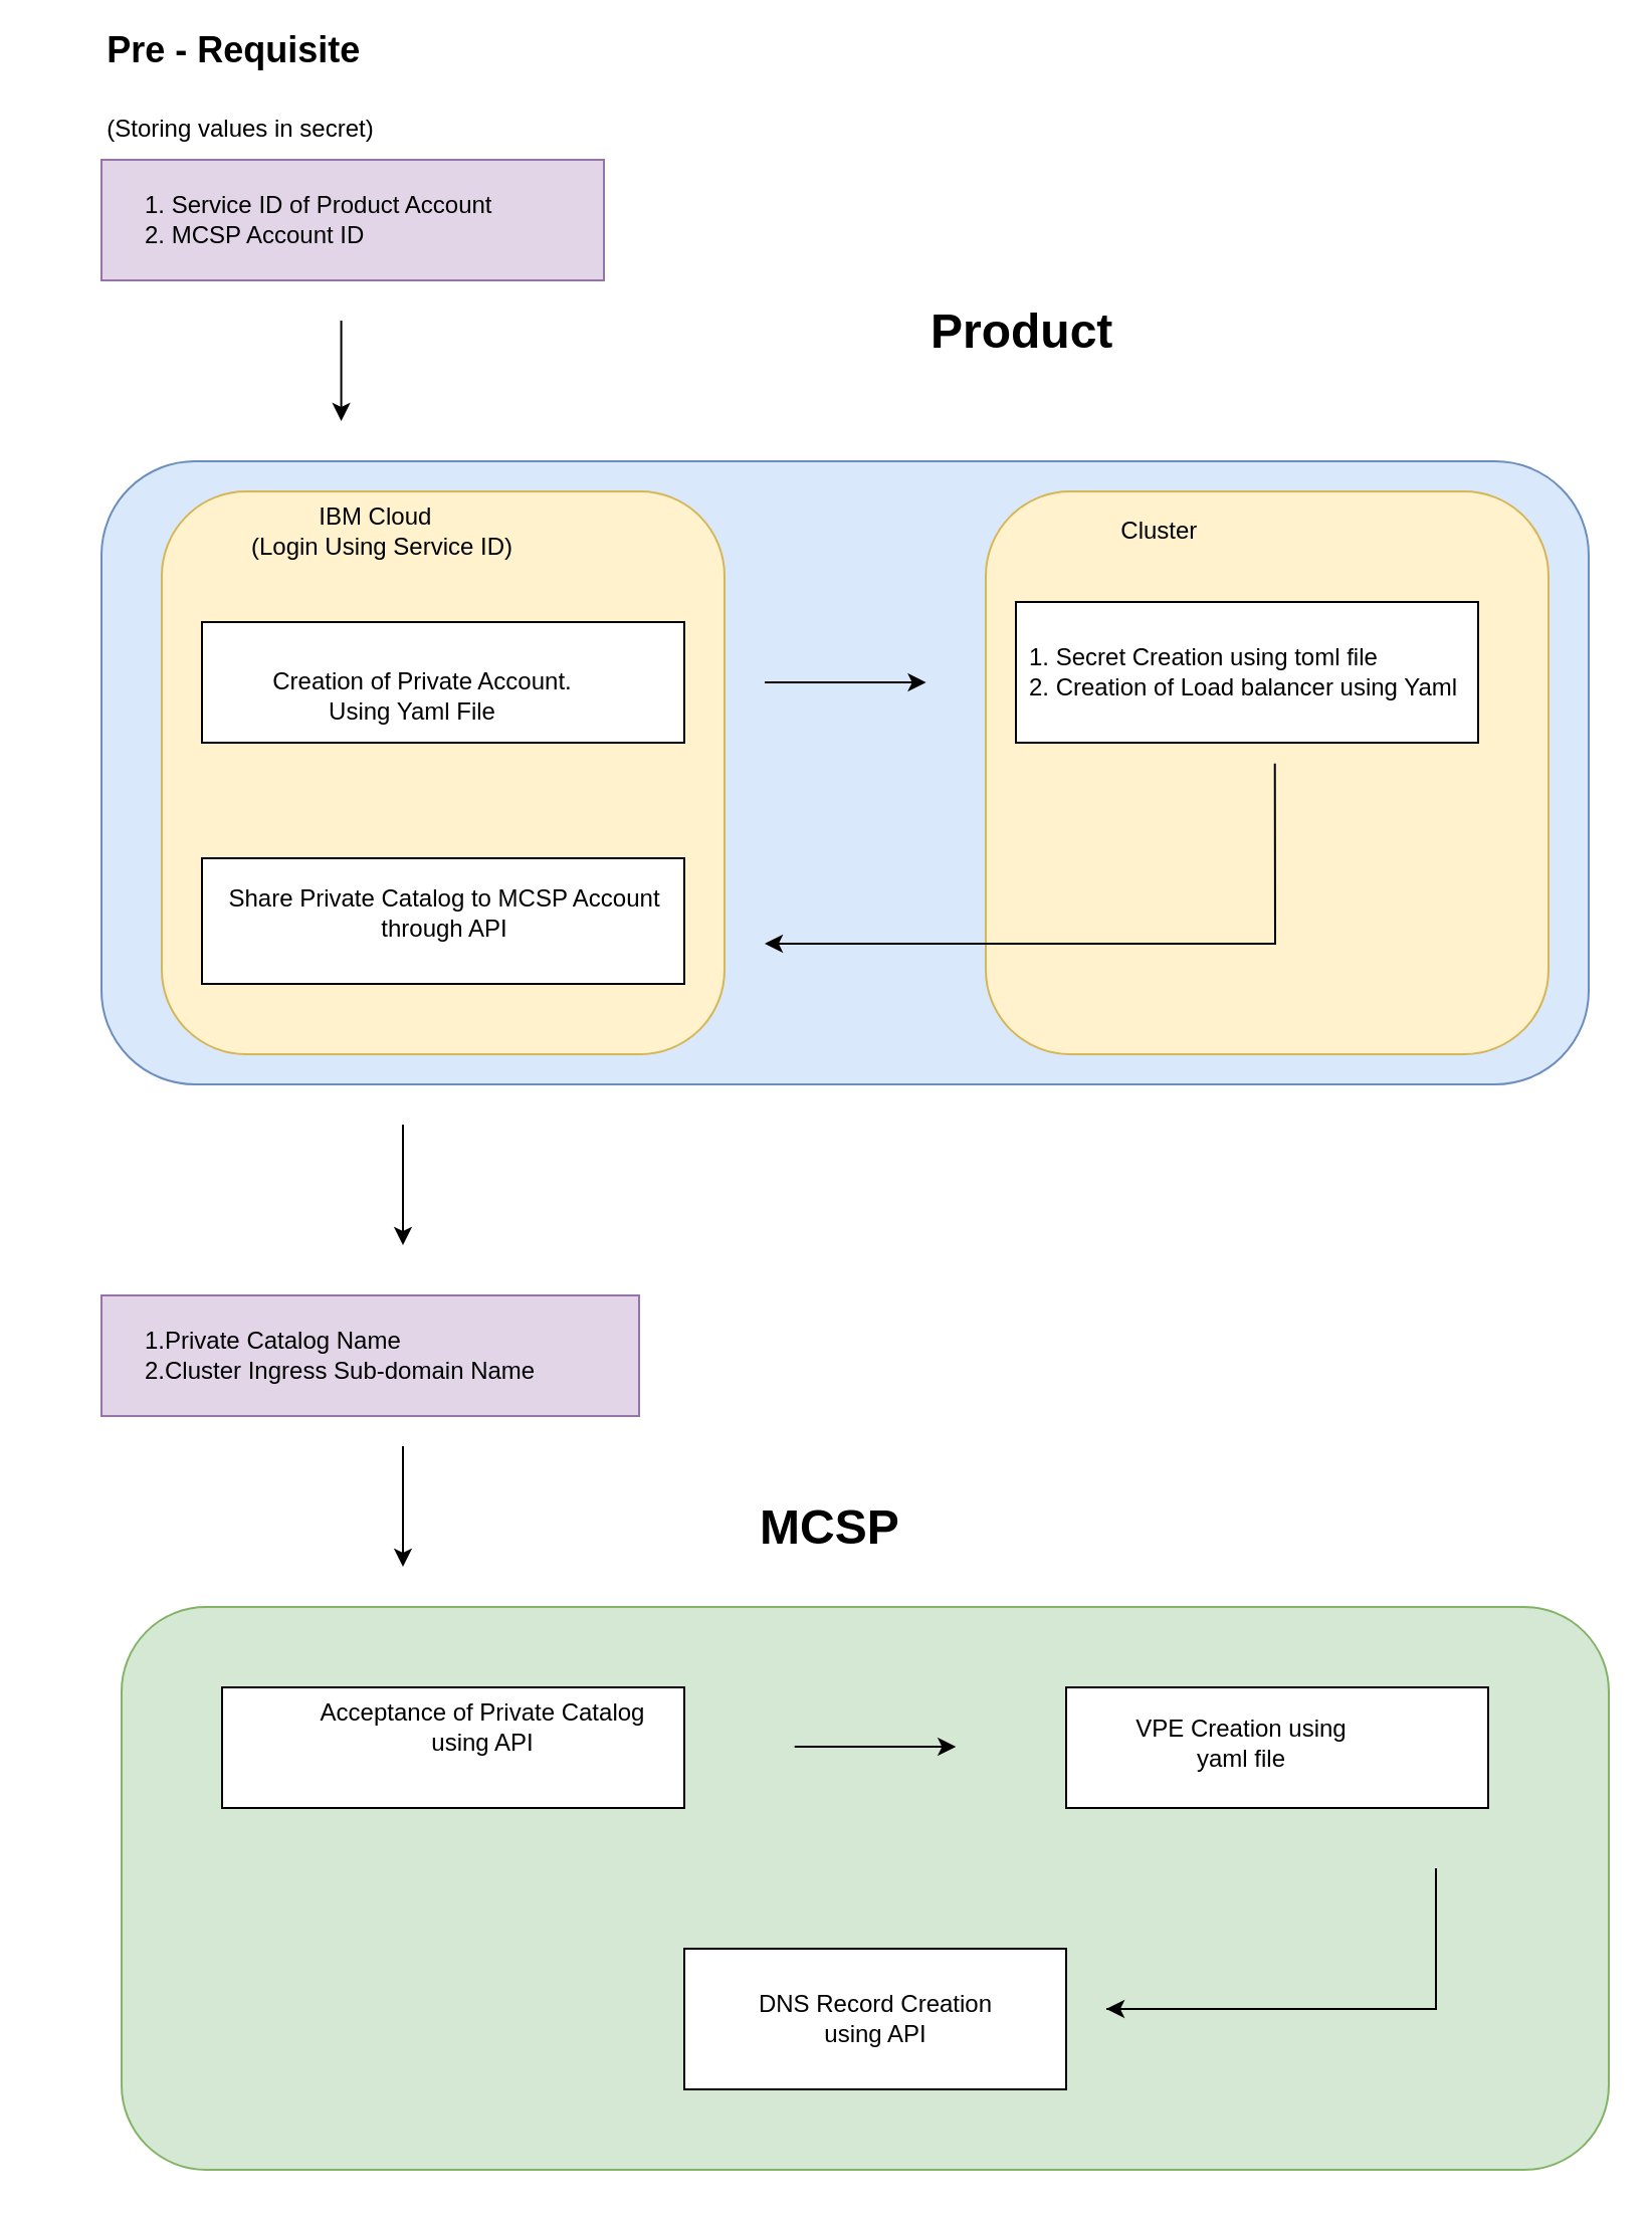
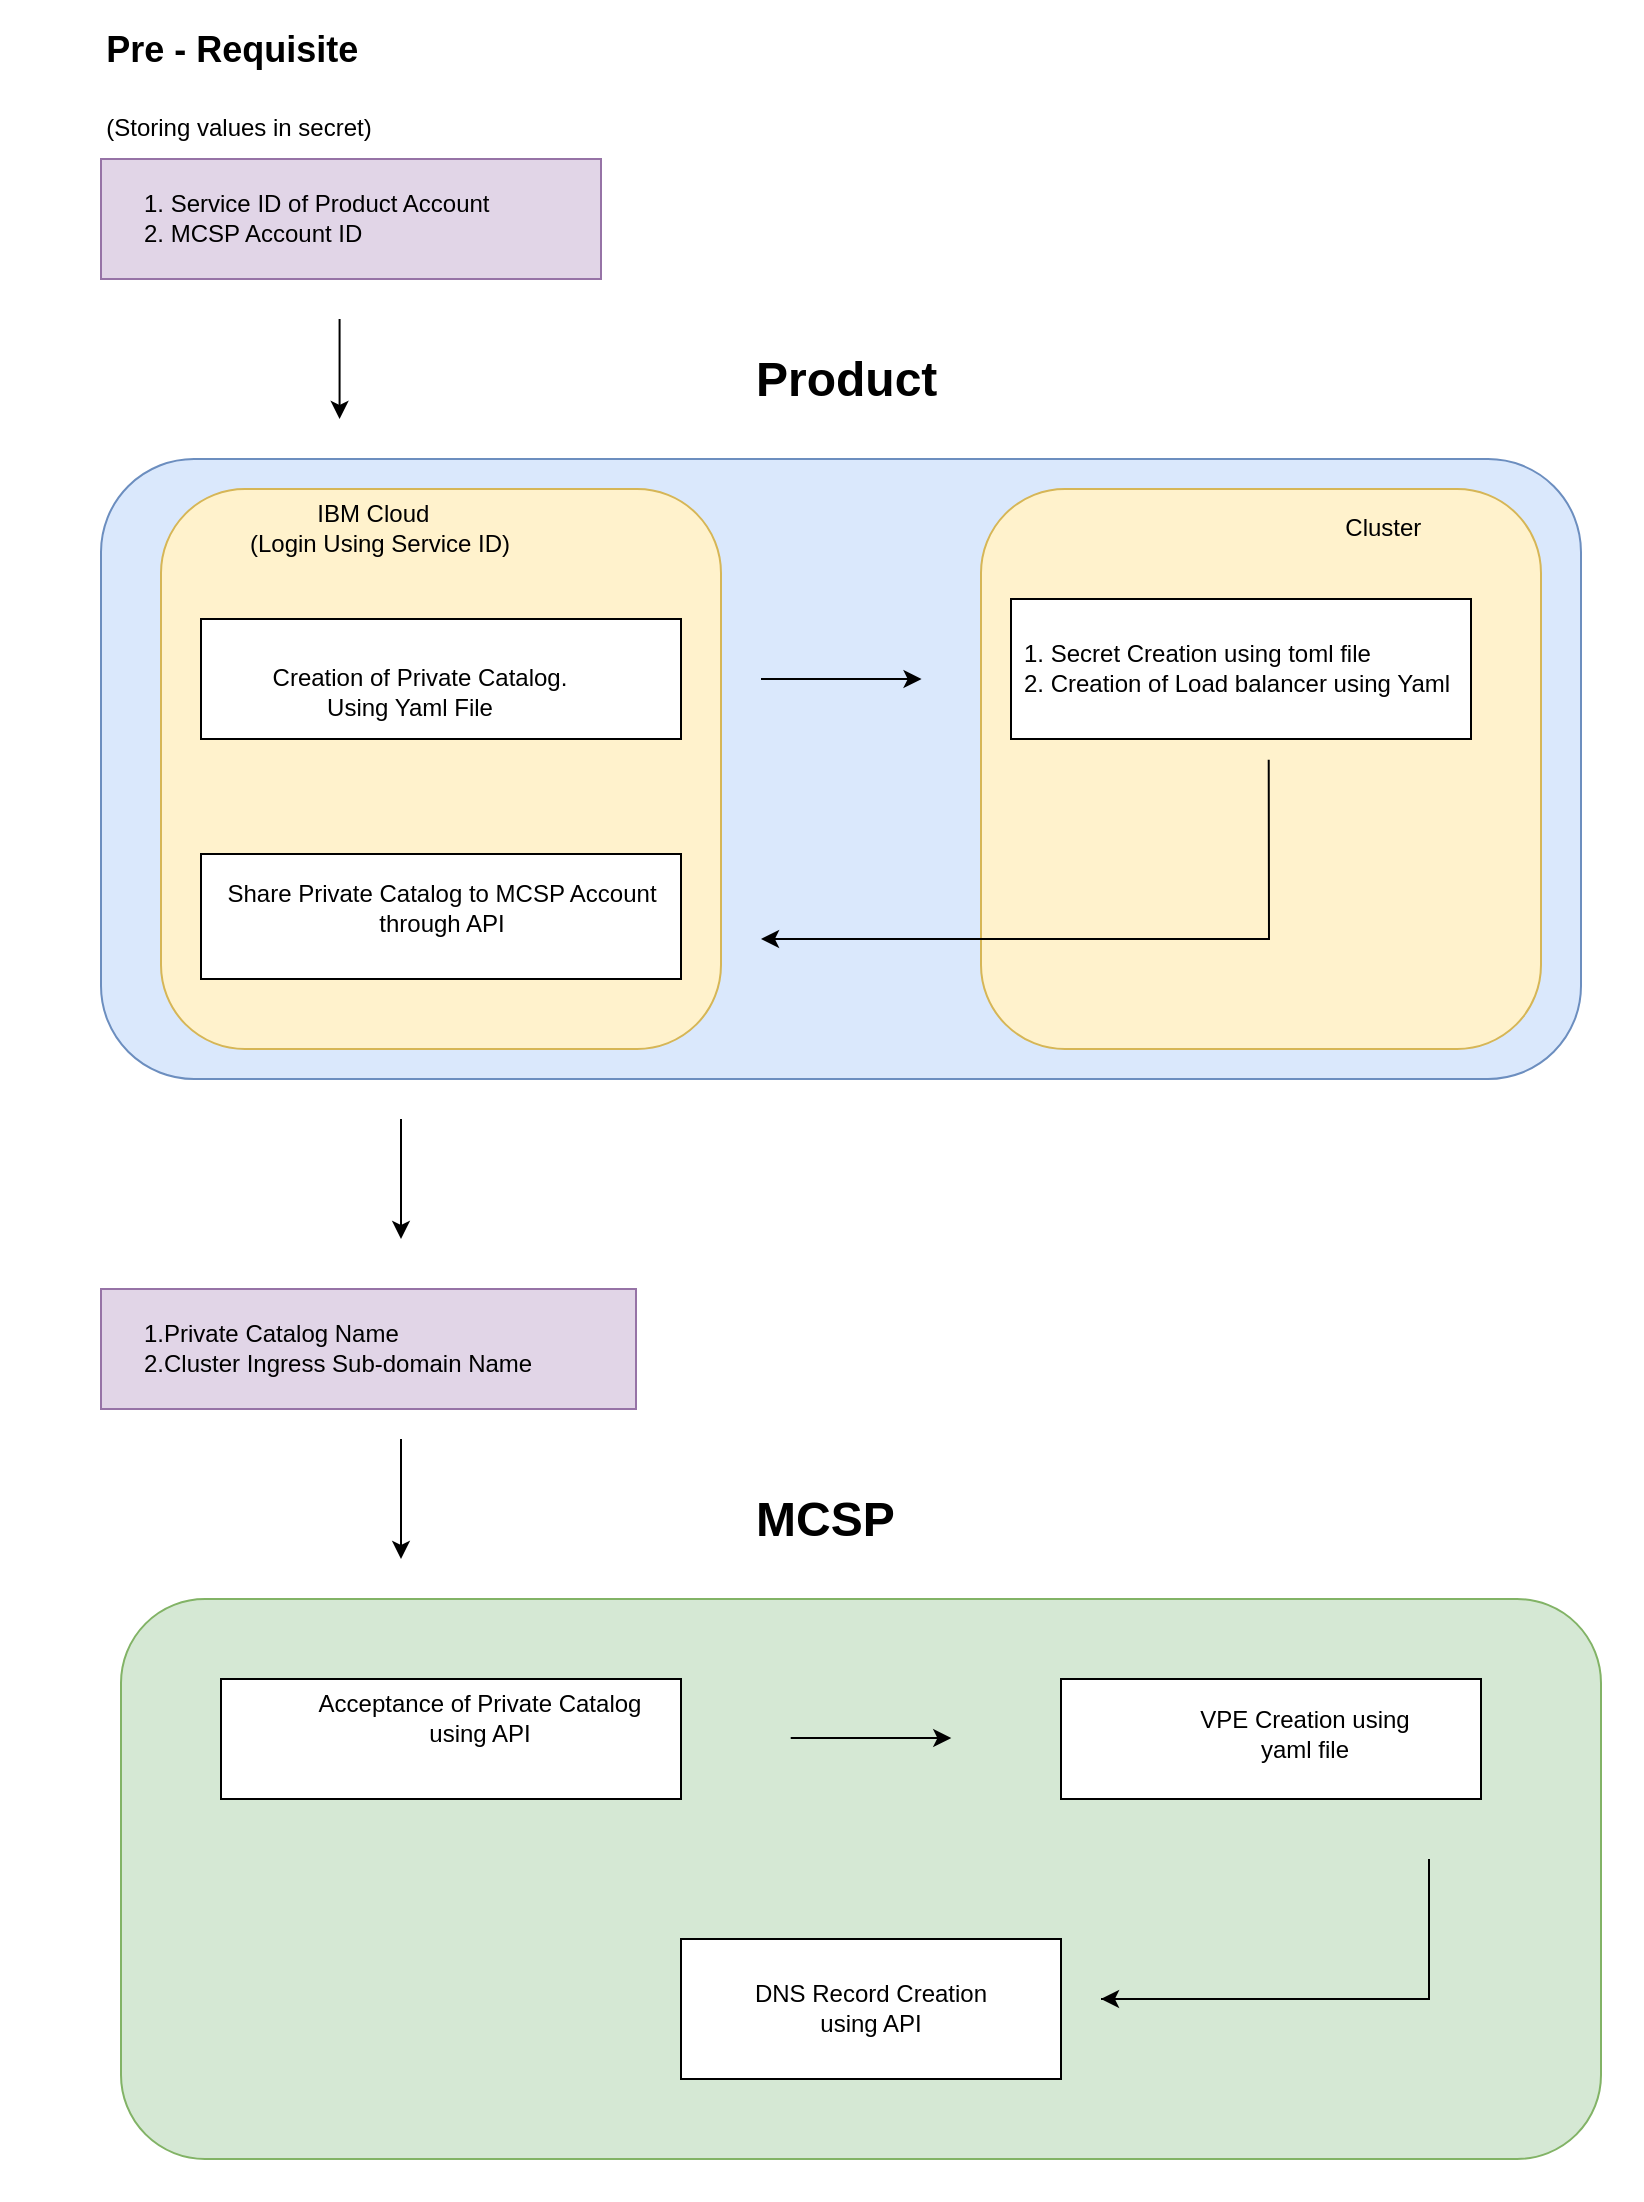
  <mxCell id="0" />
  <mxCell id="1" parent="0" />
  <mxCell id="2" value="" style="rounded=0;whiteSpace=wrap;html=1;fillColor=#e1d5e7;strokeColor=#9673a6;" vertex="1" parent="1"><mxGeometry x="50" y="70" width="250" height="60" as="geometry" /></mxCell>
  <mxCell id="3" value="" style="rounded=1;whiteSpace=wrap;html=1;fillColor=#dae8fc;strokeColor=#6c8ebf;" vertex="1" parent="1"><mxGeometry x="50" y="220" width="740" height="310" as="geometry" /></mxCell>
  <mxCell id="4" value="" style="rounded=1;whiteSpace=wrap;html=1;fillColor=#fff2cc;strokeColor=#d6b656;" vertex="1" parent="1"><mxGeometry x="80" y="235" width="280" height="280" as="geometry" /></mxCell>
  <mxCell id="5" value="&lt;h2 style=&quot;text-align: left;&quot;&gt;Pre - Requisite&amp;nbsp;&lt;/h2&gt;&lt;h2&gt;&lt;span style=&quot;background-color: initial; font-size: 12px; font-weight: normal;&quot;&gt;(Storing values in secret)&lt;/span&gt;&lt;/h2&gt;" style="text;html=1;align=center;verticalAlign=middle;whiteSpace=wrap;rounded=0;" vertex="1" parent="1"><mxGeometry x="20" y="20" width="199" height="30" as="geometry" /></mxCell>
  <mxCell id="6" value="" style="rounded=0;whiteSpace=wrap;html=1;" vertex="1" parent="1"><mxGeometry x="100" y="300" width="240" height="60" as="geometry" /></mxCell>
- <mxCell id="7" value="&lt;div style=&quot;text-align: left;&quot;&gt;&lt;br&gt;&lt;/div&gt;&lt;div style=&quot;text-align: left;&quot;&gt;Creation of Private Account.&lt;/div&gt;&lt;div&gt;&lt;br&gt;&lt;/div&gt;" style="text;html=1;align=center;verticalAlign=middle;whiteSpace=wrap;rounded=0;" vertex="1" parent="1"><mxGeometry x="130" y="315" width="160" height="30" as="geometry" /></mxCell>
+ <mxCell id="7" value="&lt;div style=&quot;text-align: left;&quot;&gt;&lt;br&gt;&lt;/div&gt;&lt;div style=&quot;text-align: left;&quot;&gt;Creation of Private Catalog.&lt;/div&gt;&lt;div&gt;&lt;br&gt;&lt;/div&gt;" style="text;html=1;align=center;verticalAlign=middle;whiteSpace=wrap;rounded=0;" vertex="1" parent="1"><mxGeometry x="130" y="315" width="160" height="30" as="geometry" /></mxCell>
  <mxCell id="8" value="" style="rounded=1;whiteSpace=wrap;html=1;fillColor=#fff2cc;strokeColor=#d6b656;" vertex="1" parent="1"><mxGeometry x="490" y="235" width="280" height="280" as="geometry" /></mxCell>
  <mxCell id="9" value="IBM Cloud&amp;nbsp;&amp;nbsp;&lt;div&gt;(Login Using Service ID)&lt;/div&gt;" style="text;html=1;align=center;verticalAlign=middle;whiteSpace=wrap;rounded=0;" vertex="1" parent="1"><mxGeometry x="115" y="240" width="150" height="30" as="geometry" /></mxCell>
  <mxCell id="10" value="" style="rounded=0;whiteSpace=wrap;html=1;" vertex="1" parent="1"><mxGeometry x="505" y="290" width="230" height="70" as="geometry" /></mxCell>
- <mxCell id="11" value="&amp;nbsp;Cluster" style="text;html=1;align=center;verticalAlign=middle;whiteSpace=wrap;rounded=0;" vertex="1" parent="1"><mxGeometry x="505" y="240" width="140" height="30" as="geometry" /></mxCell>
+ <mxCell id="11" value="&amp;nbsp;Cluster" style="text;html=1;align=center;verticalAlign=middle;whiteSpace=wrap;rounded=0;" vertex="1" parent="1"><mxGeometry x="620" y="240" width="140" height="30" as="geometry" /></mxCell>
  <mxCell id="12" value="1. Secret Creation using toml file&lt;div&gt;2. Creation of Load balancer using Yaml&lt;/div&gt;" style="text;html=1;align=left;verticalAlign=middle;whiteSpace=wrap;rounded=0;" vertex="1" parent="1"><mxGeometry x="510" y="310" width="220" height="30" as="geometry" /></mxCell>
  <mxCell id="13" value="" style="rounded=0;whiteSpace=wrap;html=1;" vertex="1" parent="1"><mxGeometry x="100" y="417.5" width="240" height="62.5" as="geometry" /></mxCell>
  <mxCell id="14" value="Share Private Catalog to MCSP Account&lt;div&gt;through API&lt;/div&gt;" style="text;html=1;align=center;verticalAlign=middle;whiteSpace=wrap;rounded=0;" vertex="1" parent="1"><mxGeometry x="111" y="440" width="220" height="10" as="geometry" /></mxCell>
  <mxCell id="15" value="" style="endArrow=classic;html=1;rounded=0;exitX=0.447;exitY=0.818;exitDx=0;exitDy=0;exitPerimeter=0;" edge="1" parent="1"><mxGeometry width="50" height="50" relative="1" as="geometry"><mxPoint x="380" y="330" as="sourcePoint" /><mxPoint x="460.28" y="330.06" as="targetPoint" /></mxGeometry></mxCell>
  <mxCell id="16" value="" style="endArrow=classic;html=1;rounded=0;exitX=0.789;exitY=0.485;exitDx=0;exitDy=0;exitPerimeter=0;" edge="1" parent="1" source="3"><mxGeometry width="50" height="50" relative="1" as="geometry"><mxPoint x="720" y="464.5" as="sourcePoint" /><mxPoint x="380" y="460" as="targetPoint" /><Array as="points"><mxPoint x="634" y="460" /><mxPoint x="380" y="460" /></Array></mxGeometry></mxCell>
  <mxCell id="17" value="1. Service ID of Product Account&lt;div&gt;2. MCSP Account ID&lt;/div&gt;" style="text;html=1;align=left;verticalAlign=middle;whiteSpace=wrap;rounded=0;" vertex="1" parent="1"><mxGeometry x="70" y="80" width="200" height="40" as="geometry" /></mxCell>
  <mxCell id="18" value="" style="rounded=1;whiteSpace=wrap;html=1;fillColor=#d5e8d4;strokeColor=#82b366;" vertex="1" parent="1"><mxGeometry x="60" y="790" width="740" height="280" as="geometry" /></mxCell>
  <mxCell id="19" value="" style="rounded=0;whiteSpace=wrap;html=1;fillColor=#e1d5e7;strokeColor=#9673a6;" vertex="1" parent="1"><mxGeometry x="50" y="635" width="267.5" height="60" as="geometry" /></mxCell>
  <mxCell id="20" value="1.Private Catalog Name&lt;div&gt;2.Cluster Ingress Sub-domain Name&lt;/div&gt;" style="text;html=1;align=left;verticalAlign=middle;whiteSpace=wrap;rounded=0;" vertex="1" parent="1"><mxGeometry x="70" y="640" width="200" height="50" as="geometry" /></mxCell>
  <mxCell id="21" value="" style="rounded=0;whiteSpace=wrap;html=1;" vertex="1" parent="1"><mxGeometry x="110" y="830" width="230" height="60" as="geometry" /></mxCell>
  <mxCell id="22" value="Acceptance of Private Catalog using API" style="text;html=1;align=center;verticalAlign=middle;whiteSpace=wrap;rounded=0;" vertex="1" parent="1"><mxGeometry x="155" y="835" width="170" height="30" as="geometry" /></mxCell>
  <mxCell id="23" value="" style="rounded=0;whiteSpace=wrap;html=1;" vertex="1" parent="1"><mxGeometry x="530" y="830" width="210" height="60" as="geometry" /></mxCell>
- <mxCell id="24" value="VPE Creation using yaml file" style="text;html=1;align=center;verticalAlign=middle;whiteSpace=wrap;rounded=0;" vertex="1" parent="1"><mxGeometry x="555" y="845" width="125" height="25" as="geometry" /></mxCell>
+ <mxCell id="24" value="VPE Creation using yaml file" style="text;html=1;align=center;verticalAlign=middle;whiteSpace=wrap;rounded=0;" vertex="1" parent="1"><mxGeometry x="590" y="845" width="125" height="25" as="geometry" /></mxCell>
  <mxCell id="25" value="" style="rounded=0;whiteSpace=wrap;html=1;" vertex="1" parent="1"><mxGeometry x="340" y="960" width="190" height="70" as="geometry" /></mxCell>
  <mxCell id="26" value="DNS Record Creation using API" style="text;html=1;align=center;verticalAlign=middle;whiteSpace=wrap;rounded=0;" vertex="1" parent="1"><mxGeometry x="367.5" y="980" width="135" height="30" as="geometry" /></mxCell>
  <mxCell id="27" value="" style="endArrow=classic;html=1;rounded=0;exitX=0.447;exitY=0.818;exitDx=0;exitDy=0;exitPerimeter=0;" edge="1" parent="1"><mxGeometry width="50" height="50" relative="1" as="geometry"><mxPoint x="394.86" y="859.5" as="sourcePoint" /><mxPoint x="475.14" y="859.56" as="targetPoint" /></mxGeometry></mxCell>
  <mxCell id="28" value="" style="endArrow=classic;html=1;rounded=0;" edge="1" parent="1"><mxGeometry width="50" height="50" relative="1" as="geometry"><mxPoint x="714" y="920" as="sourcePoint" /><mxPoint x="550" y="990" as="targetPoint" /><Array as="points"><mxPoint x="714" y="920" /><mxPoint x="714" y="990" /><mxPoint x="550" y="990" /><mxPoint x="704" y="990" /></Array></mxGeometry></mxCell>
  <mxCell id="29" value="" style="endArrow=classic;html=1;rounded=0;" edge="1" parent="1"><mxGeometry width="50" height="50" relative="1" as="geometry"><mxPoint x="200" y="550" as="sourcePoint" /><mxPoint x="200" y="610" as="targetPoint" /></mxGeometry></mxCell>
  <mxCell id="30" value="" style="endArrow=classic;html=1;rounded=0;" edge="1" parent="1"><mxGeometry width="50" height="50" relative="1" as="geometry"><mxPoint x="200" y="710" as="sourcePoint" /><mxPoint x="200" y="770" as="targetPoint" /></mxGeometry></mxCell>
- <mxCell id="31" value="&lt;h1 style=&quot;margin-top: 0px;&quot;&gt;&lt;span style=&quot;background-color: initial;&quot;&gt;Product&amp;nbsp;&lt;/span&gt;&lt;/h1&gt;" style="text;html=1;whiteSpace=wrap;overflow=hidden;rounded=0;" vertex="1" parent="1"><mxGeometry x="461.25" y="135" width="130" height="50" as="geometry" /></mxCell>
+ <mxCell id="31" value="&lt;h1 style=&quot;margin-top: 0px;&quot;&gt;&lt;span style=&quot;background-color: initial;&quot;&gt;Product&amp;nbsp;&lt;/span&gt;&lt;/h1&gt;" style="text;html=1;whiteSpace=wrap;overflow=hidden;rounded=0;" vertex="1" parent="1"><mxGeometry x="376.25" y="160" width="130" height="50" as="geometry" /></mxCell>
  <mxCell id="32" value="&lt;h1 style=&quot;margin-top: 0px;&quot;&gt;MCSP&lt;/h1&gt;" style="text;html=1;whiteSpace=wrap;overflow=hidden;rounded=0;" vertex="1" parent="1"><mxGeometry x="376.25" y="730" width="107.5" height="50" as="geometry" /></mxCell>
  <mxCell id="33" value="" style="endArrow=classic;html=1;rounded=0;" edge="1" parent="1"><mxGeometry width="50" height="50" relative="1" as="geometry"><mxPoint x="169.29" y="150" as="sourcePoint" /><mxPoint x="169.29" y="200" as="targetPoint" /></mxGeometry></mxCell>
  <mxCell id="34" value="Using Yaml File" style="text;html=1;align=center;verticalAlign=middle;whiteSpace=wrap;rounded=0;" vertex="1" parent="1"><mxGeometry x="150" y="330" width="110" height="30" as="geometry" /></mxCell>
